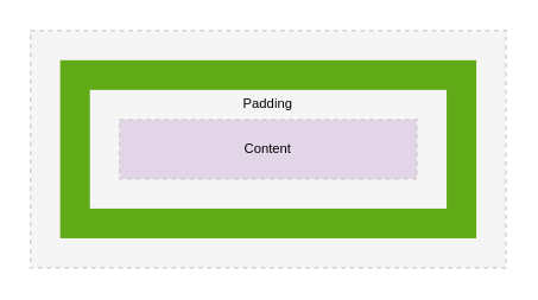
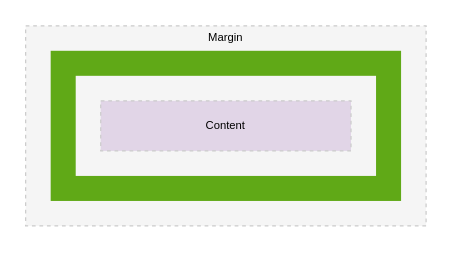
  <mxCell id="0" />
  <mxCell id="1" parent="0" />
  <mxCell id="2" value="Inner4" parent="0" />
  <mxCell id="3" value="" style="group" vertex="1" connectable="0" parent="2"><mxGeometry x="20" y="20" width="320" height="160" as="geometry" /></mxCell>
  <mxCell id="4" value="" style="rounded=0;whiteSpace=wrap;html=1;fillColor=#f5f5f5;dashed=1;strokeColor=#CCCCCC;fontColor=#333333;" vertex="1" parent="3"><mxGeometry width="320" height="160" as="geometry" /></mxCell>
+ <mxCell id="5" value="Margin" style="text;html=1;strokeColor=none;fillColor=none;align=center;verticalAlign=middle;whiteSpace=wrap;rounded=0;dashed=1;fontSize=9;" vertex="1" parent="3"><mxGeometry x="140" width="40" height="20" as="geometry" /></mxCell>
  <mxCell id="6" value="Inner3" parent="0" />
  <mxCell id="7" value="" style="rounded=0;whiteSpace=wrap;html=1;fillColor=#60a917;dashed=1;strokeColor=none;fontColor=#ffffff;" vertex="1" parent="6"><mxGeometry x="40" y="40" width="280" height="120" as="geometry" /></mxCell>
  <mxCell id="8" value="Inner2" parent="0" />
  <mxCell id="9" value="" style="rounded=0;whiteSpace=wrap;html=1;fillColor=#f5f5f5;dashed=1;strokeColor=none;fontColor=#333333;" vertex="1" parent="8"><mxGeometry x="60" y="60" width="240" height="80" as="geometry" /></mxCell>
  <mxCell id="10" value="Inner" parent="0" />
  <mxCell id="11" value="Content" style="rounded=0;whiteSpace=wrap;html=1;dashed=1;strokeColor=#CCCCCC;fontSize=9;verticalAlign=middle;align=center;fillColor=#e1d5e7;" vertex="1" parent="10"><mxGeometry x="80" y="80" width="200" height="40" as="geometry" /></mxCell>
- <mxCell id="12" value="Padding" style="text;html=1;strokeColor=none;fillColor=none;align=center;verticalAlign=middle;whiteSpace=wrap;rounded=0;dashed=1;fontSize=9;" vertex="1" parent="10"><mxGeometry x="160" y="60" width="40" height="20" as="geometry" /></mxCell>
